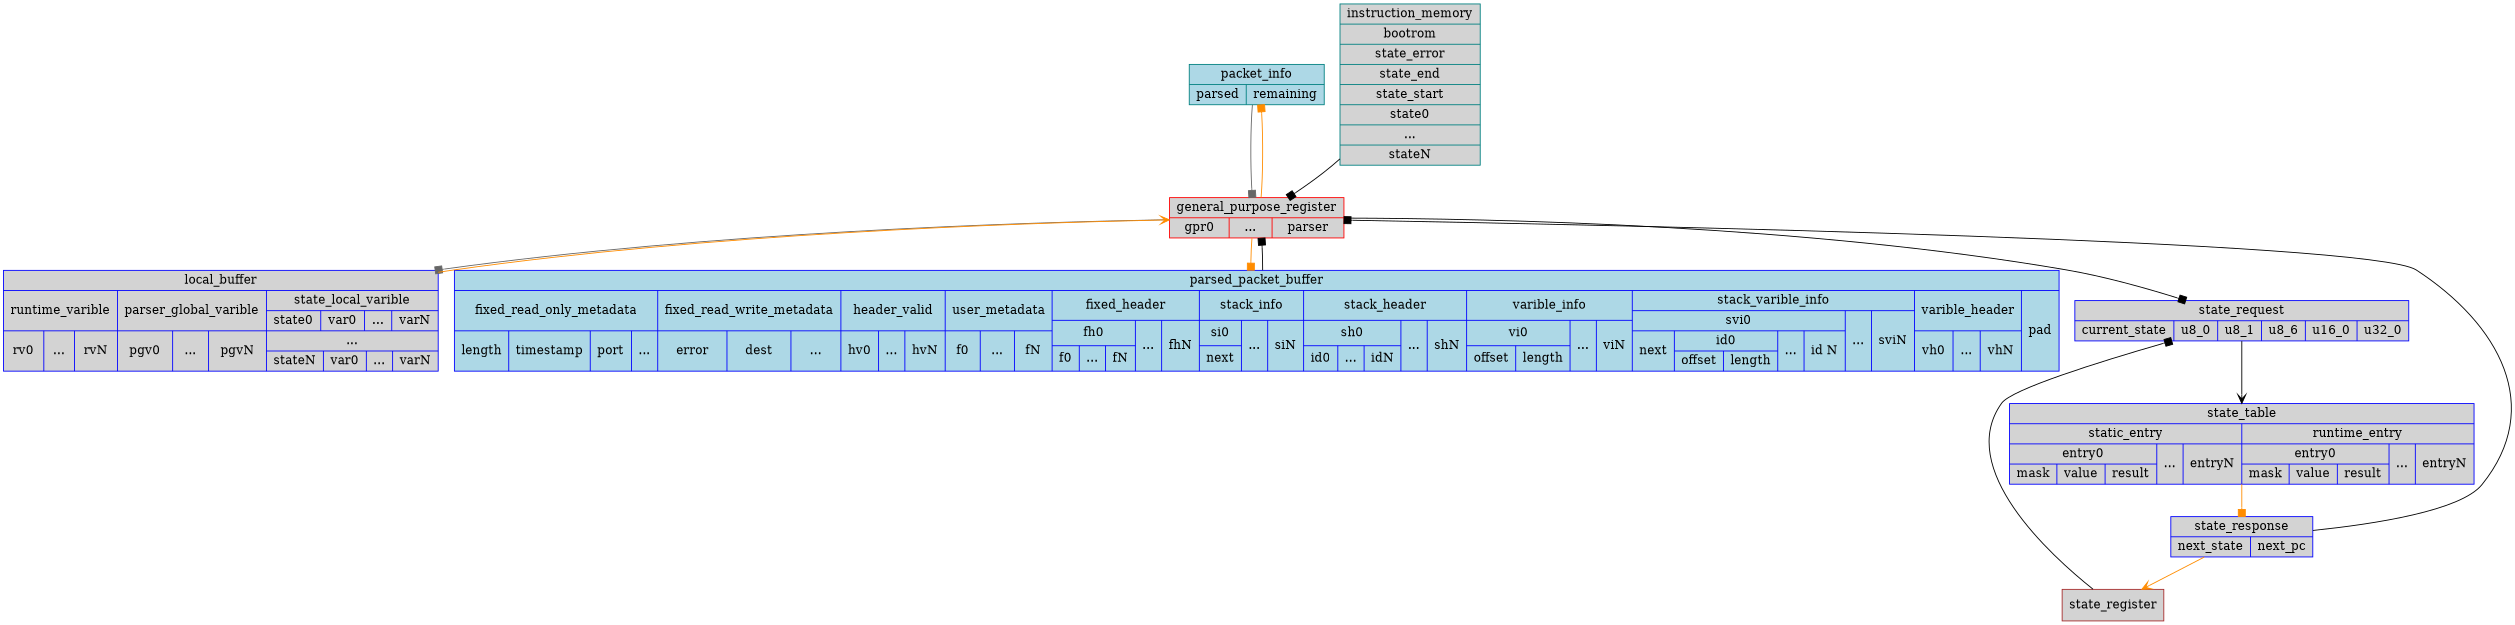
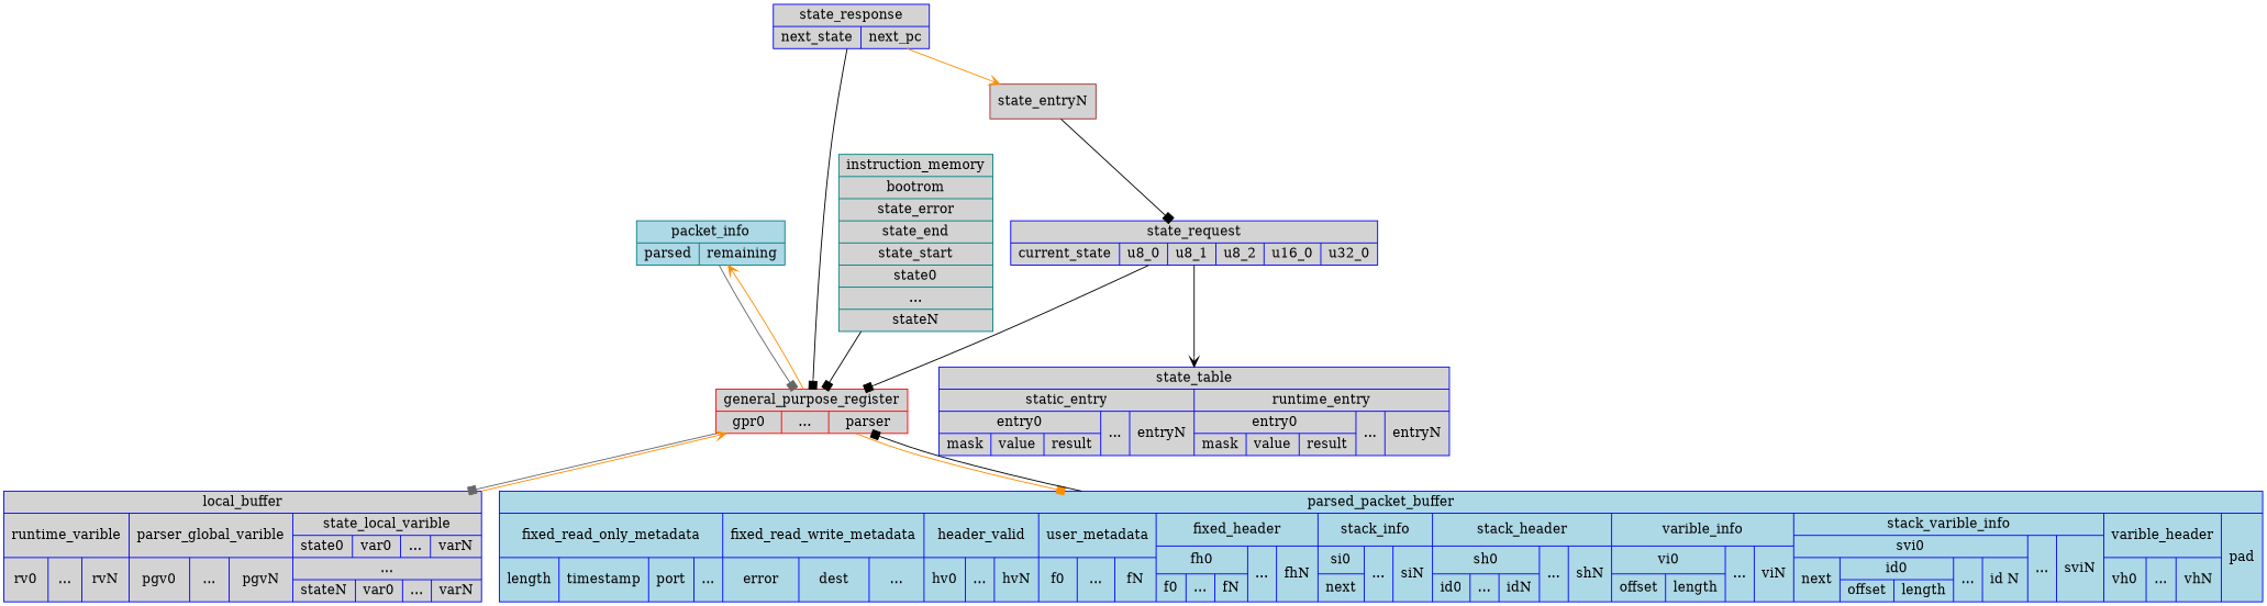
  digraph {
    node [color=blue fillcolor=lightgrey shape=record style=filled]
    edge [arrowhead=box color=black]
    n1 [color=teal fillcolor=lightblue label="{ packet_info | { parsed | remaining } }"]
    n2 [color=red label="{ general_purpose_register | { gpr0 | ... | parser } }"]
    n3 [label="{ local_buffer | { { runtime_varible | { rv0 | ... | rvN } } | { parser_global_varible | { pgv0 | ... | pgvN } } | { state_local_varible | { state0 | var0 | ... | varN} | ... | { stateN | var0 | ... | varN } } } }"]
    n4 [fillcolor=lightblue label="{ parsed_packet_buffer | { { fixed_read_only_metadata | { length | timestamp | port | ... } } | { fixed_read_write_metadata | { error | dest | ... } } | { header_valid | { hv0 | ... | hvN} } | { user_metadata | {f0 | ... | fN } } | { fixed_header | { { fh0 | { f0 | ... | fN } } | ... | fhN } } | { stack_info | { { si0 | { next } } | ... | siN } } | { stack_header | { { sh0 | { id0 | ... | idN} } | ... | shN } } | { varible_info | { { vi0 | { offset | length } } | ... | viN } } | { stack_varible_info | { { svi0 | { next | { id0 | { offset | length} } | ... | id N} } | ... | sviN } } | { varible_header | { vh0 | ... | vhN } } | pad } }"]
-   n5 [label="{ state_request | { current_state | u8_0 | u8_1 | u8_6 | u16_0 | u32_0 } }"]
+   n5 [label="{ state_request | { current_state | u8_0 | u8_1 | u8_2 | u16_0 | u32_0 } }"]
    n6 [label="{ state_table | { { static_entry | { { entry0 | { mask | value | result } } | ... | entryN } } | { runtime_entry | { { entry0 | { mask | value | result } } | ... | entryN } } } }"]
-   state_register [color=brown]
+   state_register [color=brown label=state_entryN]
    n8 [label="{ state_response | { next_state | next_pc } }"]
    n9 [color=teal label="{ instruction_memory | bootrom | state_error | state_end | state_start | state0 | ... | stateN }"]
    n1 -> n2 [color=gray40]
-   n2 -> n1 [color=darkorange]
+   n2 -> n1 [arrowhead=vee color=darkorange]
    n2 -> n3 [color=gray40]
    n2 -> n4 [color=darkorange]
-   n2 -> n5
+   n5 -> n2
    n3 -> n2 [arrowhead=vee color=darkorange]
    n4 -> n2
    n5 -> n6 [arrowhead=vee]
-   n6 -> n8 [color=darkorange]
    state_register -> n5
    n8 -> n2
    n8 -> state_register [arrowhead=vee color=darkorange]
    n9 -> n2
  }
